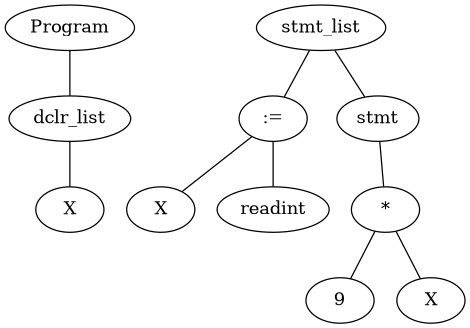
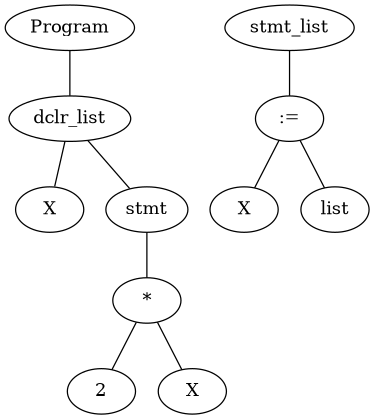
  graph {
    n1 [label=Program]
    n2 [label=dclr_list]
    n3 [label=X]
    n4 [label=stmt_list]
    n5 [label=":="]
    n6 [label=stmt]
    n7 [label=X]
-   n8 [label=readint]
+   n8 [label=list]
    n9 [label="*"]
-   n10 [label=9]
+   n10 [label=2]
    n11 [label=X]
    n1 -- n2
    n2 -- n3
    n4 -- n5
-   n4 -- n6
+   n2 -- n6
    n5 -- n7
    n5 -- n8
    n6 -- n9
    n9 -- n10
    n9 -- n11
  }
